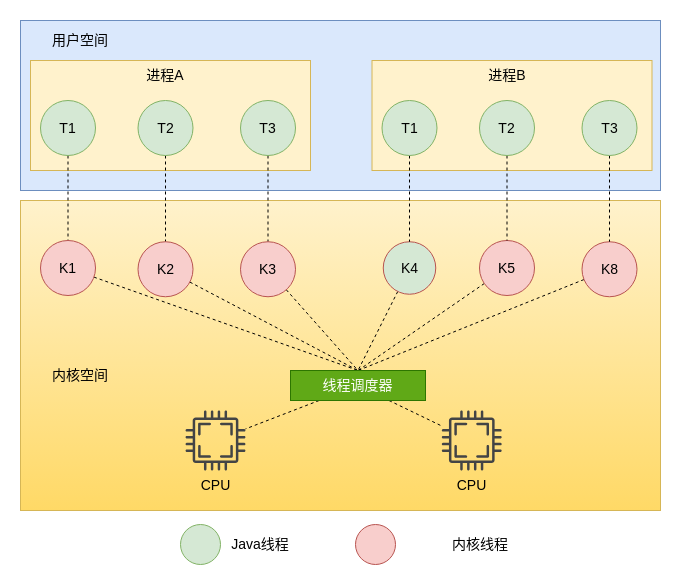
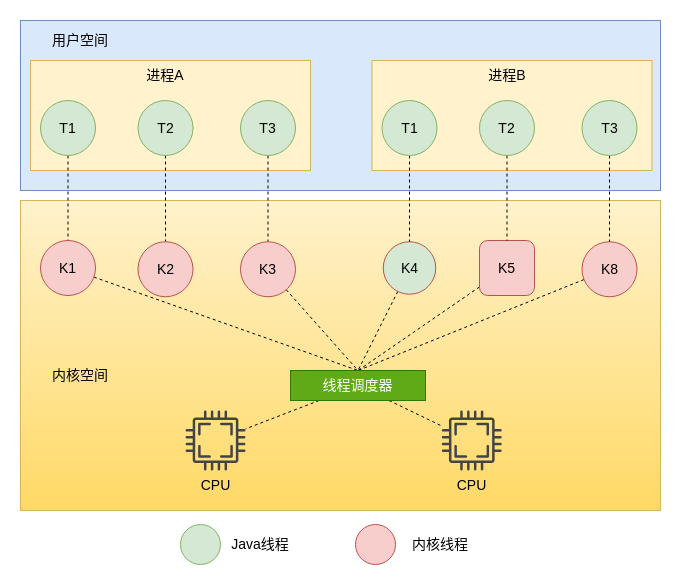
  <mxCell id="0" />
  <mxCell id="1" parent="0" />
  <mxCell id="2" value="" style="rounded=0;whiteSpace=wrap;html=1;fillColor=#dae8fc;strokeColor=#6c8ebf;fontSize=14;" parent="1" vertex="1"><mxGeometry x="20" y="20" width="640" height="170" as="geometry" /></mxCell>
  <mxCell id="3" value="" style="rounded=0;whiteSpace=wrap;html=1;fillColor=#fff2cc;strokeColor=#d6b656;fontSize=14;gradientColor=#ffd966;" parent="1" vertex="1"><mxGeometry x="20" y="200" width="640" height="310" as="geometry" /></mxCell>
  <mxCell id="4" value="" style="rounded=0;whiteSpace=wrap;html=1;fillColor=#fff2cc;strokeColor=#d6b656;fontSize=14;" parent="1" vertex="1"><mxGeometry x="30" y="60" width="280" height="110" as="geometry" /></mxCell>
  <mxCell id="5" style="edgeStyle=orthogonalEdgeStyle;rounded=0;orthogonalLoop=1;jettySize=auto;html=1;entryX=0.5;entryY=0;entryDx=0;entryDy=0;dashed=1;endArrow=none;endFill=0;fontSize=14;" parent="1" source="6" target="13" edge="1"><mxGeometry relative="1" as="geometry" /></mxCell>
  <mxCell id="6" value="T1" style="ellipse;whiteSpace=wrap;html=1;aspect=fixed;fillColor=#d5e8d4;strokeColor=#82b366;fontSize=14;" parent="1" vertex="1"><mxGeometry x="40" y="100" width="55" height="55" as="geometry" /></mxCell>
  <mxCell id="7" style="edgeStyle=orthogonalEdgeStyle;rounded=0;orthogonalLoop=1;jettySize=auto;html=1;entryX=0.5;entryY=0;entryDx=0;entryDy=0;dashed=1;endArrow=none;endFill=0;fontSize=14;" parent="1" source="8" target="15" edge="1"><mxGeometry relative="1" as="geometry" /></mxCell>
  <mxCell id="8" value="T2" style="ellipse;whiteSpace=wrap;html=1;aspect=fixed;fillColor=#d5e8d4;strokeColor=#82b366;fontSize=14;" parent="1" vertex="1"><mxGeometry x="137.5" y="100" width="55" height="55" as="geometry" /></mxCell>
  <mxCell id="9" style="edgeStyle=orthogonalEdgeStyle;rounded=0;orthogonalLoop=1;jettySize=auto;html=1;entryX=0.5;entryY=0;entryDx=0;entryDy=0;dashed=1;endArrow=none;endFill=0;fontSize=14;" parent="1" source="10" target="17" edge="1"><mxGeometry relative="1" as="geometry" /></mxCell>
  <mxCell id="10" value="T3" style="ellipse;whiteSpace=wrap;html=1;aspect=fixed;fillColor=#d5e8d4;strokeColor=#82b366;fontSize=14;" parent="1" vertex="1"><mxGeometry x="240" y="100" width="55" height="55" as="geometry" /></mxCell>
  <mxCell id="11" value="进程A" style="text;html=1;strokeColor=none;fillColor=none;align=center;verticalAlign=middle;whiteSpace=wrap;rounded=0;fontSize=14;" parent="1" vertex="1"><mxGeometry x="135" y="60" width="60" height="30" as="geometry" /></mxCell>
  <mxCell id="12" style="rounded=0;orthogonalLoop=1;jettySize=auto;html=1;entryX=0.5;entryY=0;entryDx=0;entryDy=0;dashed=1;endArrow=none;endFill=0;fontSize=14;" parent="1" source="13" target="26" edge="1"><mxGeometry relative="1" as="geometry" /></mxCell>
  <mxCell id="13" value="K1" style="ellipse;whiteSpace=wrap;html=1;aspect=fixed;fillColor=#f8cecc;strokeColor=#b85450;fontSize=14;" parent="1" vertex="1"><mxGeometry x="40" y="240" width="55" height="55" as="geometry" /></mxCell>
- <mxCell id="14" style="edgeStyle=none;rounded=0;orthogonalLoop=1;jettySize=auto;html=1;entryX=0.5;entryY=0;entryDx=0;entryDy=0;dashed=1;endArrow=none;endFill=0;fontSize=14;" parent="1" source="15" target="26" edge="1"><mxGeometry relative="1" as="geometry" /></mxCell>
  <mxCell id="15" value="K2" style="ellipse;whiteSpace=wrap;html=1;aspect=fixed;fillColor=#f8cecc;strokeColor=#b85450;fontSize=14;" parent="1" vertex="1"><mxGeometry x="137.5" y="241.25" width="55" height="55" as="geometry" /></mxCell>
  <mxCell id="16" style="edgeStyle=none;rounded=0;orthogonalLoop=1;jettySize=auto;html=1;entryX=0.5;entryY=0;entryDx=0;entryDy=0;dashed=1;endArrow=none;endFill=0;fontSize=14;" parent="1" source="17" target="26" edge="1"><mxGeometry relative="1" as="geometry" /></mxCell>
  <mxCell id="17" value="K3" style="ellipse;whiteSpace=wrap;html=1;aspect=fixed;fillColor=#f8cecc;strokeColor=#b85450;fontSize=14;" parent="1" vertex="1"><mxGeometry x="240" y="241.25" width="55" height="55" as="geometry" /></mxCell>
  <mxCell id="18" style="edgeStyle=none;rounded=0;orthogonalLoop=1;jettySize=auto;html=1;entryX=0.5;entryY=0;entryDx=0;entryDy=0;dashed=1;endArrow=none;endFill=0;fontSize=14;" parent="1" source="19" target="26" edge="1"><mxGeometry relative="1" as="geometry" /></mxCell>
  <mxCell id="19" value="K4" style="ellipse;whiteSpace=wrap;html=1;aspect=fixed;fillColor=#d5e8d4;strokeColor=#b85450;fontSize=14;" parent="1" vertex="1"><mxGeometry x="382.75" y="241.25" width="52.5" height="52.5" as="geometry" /></mxCell>
  <mxCell id="20" style="edgeStyle=none;rounded=0;orthogonalLoop=1;jettySize=auto;html=1;entryX=0.5;entryY=0;entryDx=0;entryDy=0;dashed=1;endArrow=none;endFill=0;fontSize=14;" parent="1" source="21" target="26" edge="1"><mxGeometry relative="1" as="geometry" /></mxCell>
- <mxCell id="21" value="K5" style="ellipse;whiteSpace=wrap;html=1;aspect=fixed;fillColor=#f8cecc;strokeColor=#b85450;fontSize=14;" parent="1" vertex="1"><mxGeometry x="479" y="240" width="55" height="55" as="geometry" /></mxCell>
+ <mxCell id="21" value="K5" style="whiteSpace=wrap;html=1;aspect=fixed;fillColor=#f8cecc;strokeColor=#b85450;fontSize=14;rounded=1;" parent="1" vertex="1"><mxGeometry x="479" y="240" width="55" height="55" as="geometry" /></mxCell>
  <mxCell id="22" style="edgeStyle=none;rounded=0;orthogonalLoop=1;jettySize=auto;html=1;entryX=0.5;entryY=0;entryDx=0;entryDy=0;dashed=1;endArrow=none;endFill=0;fontSize=14;" parent="1" source="23" target="26" edge="1"><mxGeometry relative="1" as="geometry" /></mxCell>
  <mxCell id="23" value="K8" style="ellipse;whiteSpace=wrap;html=1;aspect=fixed;fillColor=#f8cecc;strokeColor=#b85450;fontSize=14;" parent="1" vertex="1"><mxGeometry x="581.5" y="241.25" width="55" height="55" as="geometry" /></mxCell>
  <mxCell id="24" style="edgeStyle=none;rounded=0;orthogonalLoop=1;jettySize=auto;html=1;dashed=1;endArrow=none;endFill=0;fontSize=14;" parent="1" source="26" target="36" edge="1"><mxGeometry relative="1" as="geometry" /></mxCell>
  <mxCell id="25" style="edgeStyle=none;rounded=0;orthogonalLoop=1;jettySize=auto;html=1;dashed=1;endArrow=none;endFill=0;fontSize=14;" parent="1" source="26" target="37" edge="1"><mxGeometry relative="1" as="geometry" /></mxCell>
  <mxCell id="26" value="线程调度器" style="rounded=0;whiteSpace=wrap;html=1;fillColor=#60a917;fontColor=#ffffff;strokeColor=#2D7600;fontSize=14;" parent="1" vertex="1"><mxGeometry x="290" y="370" width="135" height="30" as="geometry" /></mxCell>
  <mxCell id="27" style="edgeStyle=none;rounded=0;orthogonalLoop=1;jettySize=auto;html=1;exitX=0.5;exitY=1;exitDx=0;exitDy=0;dashed=1;endArrow=none;endFill=0;fontSize=14;" parent="1" source="26" target="26" edge="1"><mxGeometry relative="1" as="geometry" /></mxCell>
  <mxCell id="28" value="" style="rounded=0;whiteSpace=wrap;html=1;fillColor=#fff2cc;strokeColor=#d6b656;fontSize=14;" parent="1" vertex="1"><mxGeometry x="371.5" y="60" width="280" height="110" as="geometry" /></mxCell>
  <mxCell id="29" style="edgeStyle=none;rounded=0;orthogonalLoop=1;jettySize=auto;html=1;entryX=0.5;entryY=0;entryDx=0;entryDy=0;dashed=1;endArrow=none;endFill=0;fontSize=14;" parent="1" source="30" target="19" edge="1"><mxGeometry relative="1" as="geometry" /></mxCell>
  <mxCell id="30" value="T1" style="ellipse;whiteSpace=wrap;html=1;aspect=fixed;fillColor=#d5e8d4;strokeColor=#82b366;fontSize=14;" parent="1" vertex="1"><mxGeometry x="381.5" y="100" width="55" height="55" as="geometry" /></mxCell>
  <mxCell id="31" style="edgeStyle=none;rounded=0;orthogonalLoop=1;jettySize=auto;html=1;entryX=0.5;entryY=0;entryDx=0;entryDy=0;dashed=1;endArrow=none;endFill=0;fontSize=14;" parent="1" source="32" target="21" edge="1"><mxGeometry relative="1" as="geometry" /></mxCell>
  <mxCell id="32" value="T2" style="ellipse;whiteSpace=wrap;html=1;aspect=fixed;fillColor=#d5e8d4;strokeColor=#82b366;fontSize=14;" parent="1" vertex="1"><mxGeometry x="479" y="100" width="55" height="55" as="geometry" /></mxCell>
  <mxCell id="33" style="edgeStyle=none;rounded=0;orthogonalLoop=1;jettySize=auto;html=1;dashed=1;endArrow=none;endFill=0;fontSize=14;" parent="1" source="34" target="23" edge="1"><mxGeometry relative="1" as="geometry" /></mxCell>
  <mxCell id="34" value="T3" style="ellipse;whiteSpace=wrap;html=1;aspect=fixed;fillColor=#d5e8d4;strokeColor=#82b366;fontSize=14;" parent="1" vertex="1"><mxGeometry x="581.5" y="100" width="55" height="55" as="geometry" /></mxCell>
  <mxCell id="35" value="进程B" style="text;html=1;strokeColor=none;fillColor=none;align=center;verticalAlign=middle;whiteSpace=wrap;rounded=0;fontSize=14;" parent="1" vertex="1"><mxGeometry x="476.5" y="60" width="60" height="30" as="geometry" /></mxCell>
  <mxCell id="36" value="CPU" style="sketch=0;pointerEvents=1;shadow=0;dashed=0;html=1;strokeColor=none;fillColor=#434445;aspect=fixed;labelPosition=center;verticalLabelPosition=bottom;verticalAlign=top;align=center;outlineConnect=0;shape=mxgraph.vvd.cpu;fontSize=14;" parent="1" vertex="1"><mxGeometry x="185" y="410" width="60" height="60" as="geometry" /></mxCell>
  <mxCell id="37" value="CPU" style="sketch=0;pointerEvents=1;shadow=0;dashed=0;html=1;strokeColor=none;fillColor=#434445;aspect=fixed;labelPosition=center;verticalLabelPosition=bottom;verticalAlign=top;align=center;outlineConnect=0;shape=mxgraph.vvd.cpu;fontSize=14;" parent="1" vertex="1"><mxGeometry x="441.25" y="410" width="60" height="60" as="geometry" /></mxCell>
  <mxCell id="38" value="" style="ellipse;whiteSpace=wrap;html=1;aspect=fixed;fillColor=#d5e8d4;strokeColor=#82b366;fontSize=14;" parent="1" vertex="1"><mxGeometry x="180" y="524" width="40" height="40" as="geometry" /></mxCell>
  <mxCell id="39" value="Java线程" style="text;html=1;strokeColor=none;fillColor=none;align=center;verticalAlign=middle;whiteSpace=wrap;rounded=0;fontSize=14;" parent="1" vertex="1"><mxGeometry x="230" y="529" width="60" height="30" as="geometry" /></mxCell>
  <mxCell id="40" value="" style="ellipse;whiteSpace=wrap;html=1;aspect=fixed;fillColor=#f8cecc;strokeColor=#b85450;fontSize=14;" parent="1" vertex="1"><mxGeometry x="355" y="524" width="40" height="40" as="geometry" /></mxCell>
- <mxCell id="41" value="内核线程" style="text;html=1;strokeColor=none;fillColor=none;align=center;verticalAlign=middle;whiteSpace=wrap;rounded=0;fontSize=14;" parent="1" vertex="1"><mxGeometry x="450" y="529" width="60" height="30" as="geometry" /></mxCell>
+ <mxCell id="41" value="内核线程" style="text;html=1;strokeColor=none;fillColor=none;align=center;verticalAlign=middle;whiteSpace=wrap;rounded=0;fontSize=14;" parent="1" vertex="1"><mxGeometry x="410" y="529" width="60" height="30" as="geometry" /></mxCell>
  <mxCell id="42" value="内核空间" style="text;html=1;strokeColor=none;fillColor=none;align=center;verticalAlign=middle;whiteSpace=wrap;rounded=0;fontSize=14;" parent="1" vertex="1"><mxGeometry x="50" y="360" width="60" height="30" as="geometry" /></mxCell>
  <mxCell id="43" value="用户空间" style="text;html=1;strokeColor=none;fillColor=none;align=center;verticalAlign=middle;whiteSpace=wrap;rounded=0;fontSize=14;" parent="1" vertex="1"><mxGeometry x="50" y="25" width="60" height="30" as="geometry" /></mxCell>
